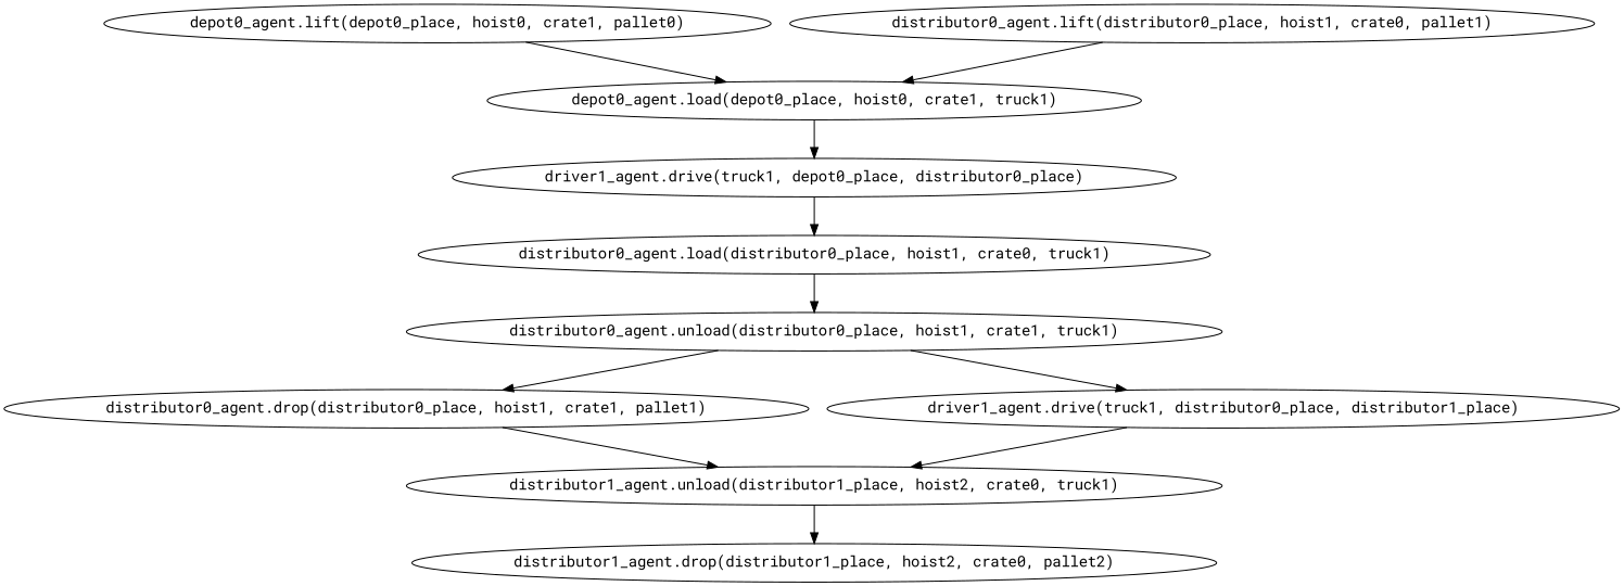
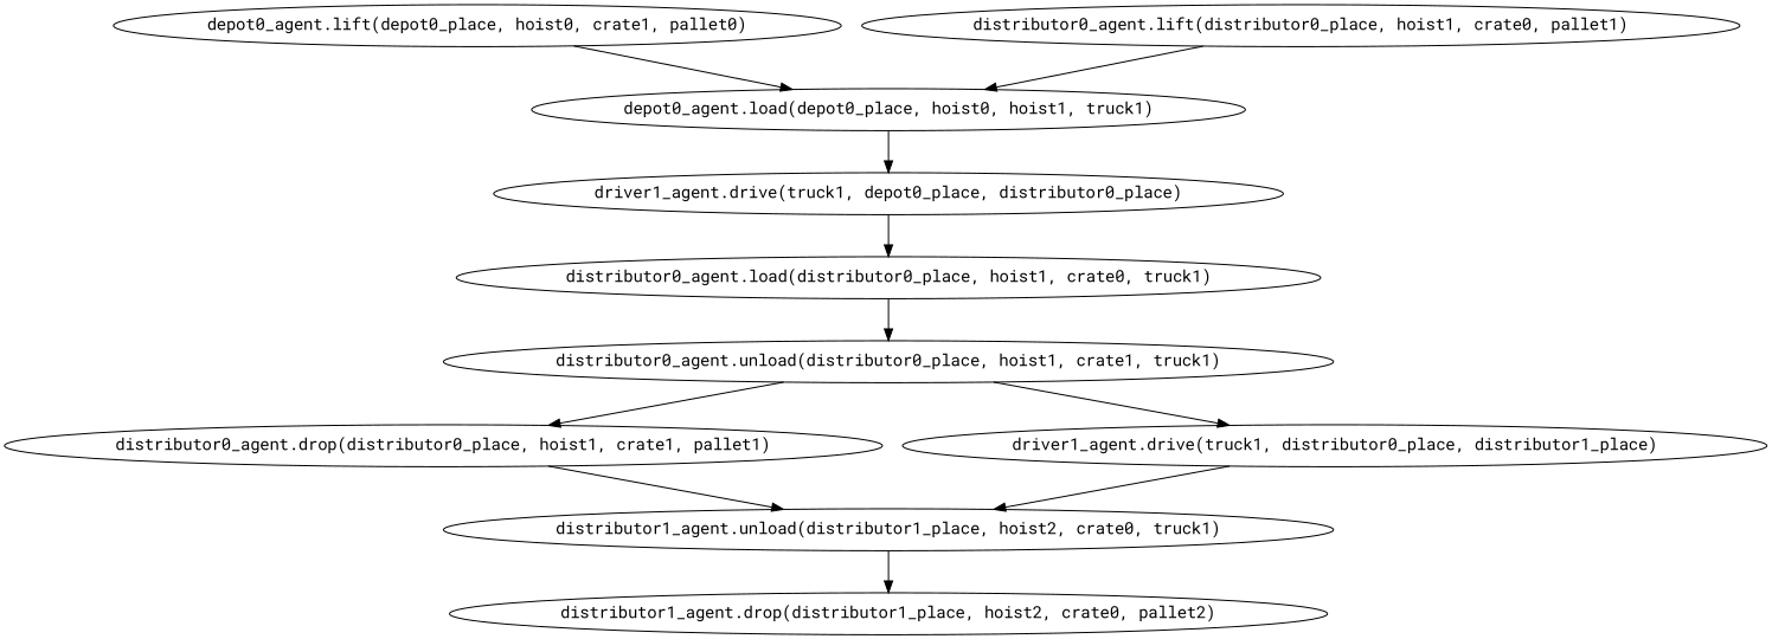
  digraph {
    fontname="Roboto Mono"
    node [fontname="Roboto Mono"]
    edge [fontname="Roboto Mono"]
    "depot0_agent.lift(depot0_place, hoist0, crate1, pallet0)"
-   "depot0_agent.load(depot0_place, hoist0, crate1, truck1)"
+   "depot0_agent.load(depot0_place, hoist0, crate1, truck1)" [label="depot0_agent.load(depot0_place, hoist0, hoist1, truck1)"]
    "driver1_agent.drive(truck1, depot0_place, distributor0_place)"
    "distributor0_agent.lift(distributor0_place, hoist1, crate0, pallet1)"
    "distributor0_agent.load(distributor0_place, hoist1, crate0, truck1)"
    "distributor0_agent.unload(distributor0_place, hoist1, crate1, truck1)"
    "distributor0_agent.drop(distributor0_place, hoist1, crate1, pallet1)"
    "driver1_agent.drive(truck1, distributor0_place, distributor1_place)"
    "distributor1_agent.unload(distributor1_place, hoist2, crate0, truck1)"
    "distributor1_agent.drop(distributor1_place, hoist2, crate0, pallet2)"
    "depot0_agent.lift(depot0_place, hoist0, crate1, pallet0)" -> "depot0_agent.load(depot0_place, hoist0, crate1, truck1)"
    "depot0_agent.load(depot0_place, hoist0, crate1, truck1)" -> "driver1_agent.drive(truck1, depot0_place, distributor0_place)"
    "driver1_agent.drive(truck1, depot0_place, distributor0_place)" -> "distributor0_agent.load(distributor0_place, hoist1, crate0, truck1)"
    "distributor0_agent.lift(distributor0_place, hoist1, crate0, pallet1)" -> "depot0_agent.load(depot0_place, hoist0, crate1, truck1)"
    "distributor0_agent.load(distributor0_place, hoist1, crate0, truck1)" -> "distributor0_agent.unload(distributor0_place, hoist1, crate1, truck1)"
    "distributor0_agent.unload(distributor0_place, hoist1, crate1, truck1)" -> "distributor0_agent.drop(distributor0_place, hoist1, crate1, pallet1)"
    "distributor0_agent.unload(distributor0_place, hoist1, crate1, truck1)" -> "driver1_agent.drive(truck1, distributor0_place, distributor1_place)"
    "distributor0_agent.drop(distributor0_place, hoist1, crate1, pallet1)" -> "distributor1_agent.unload(distributor1_place, hoist2, crate0, truck1)"
    "driver1_agent.drive(truck1, distributor0_place, distributor1_place)" -> "distributor1_agent.unload(distributor1_place, hoist2, crate0, truck1)"
    "distributor1_agent.unload(distributor1_place, hoist2, crate0, truck1)" -> "distributor1_agent.drop(distributor1_place, hoist2, crate0, pallet2)"
  }
